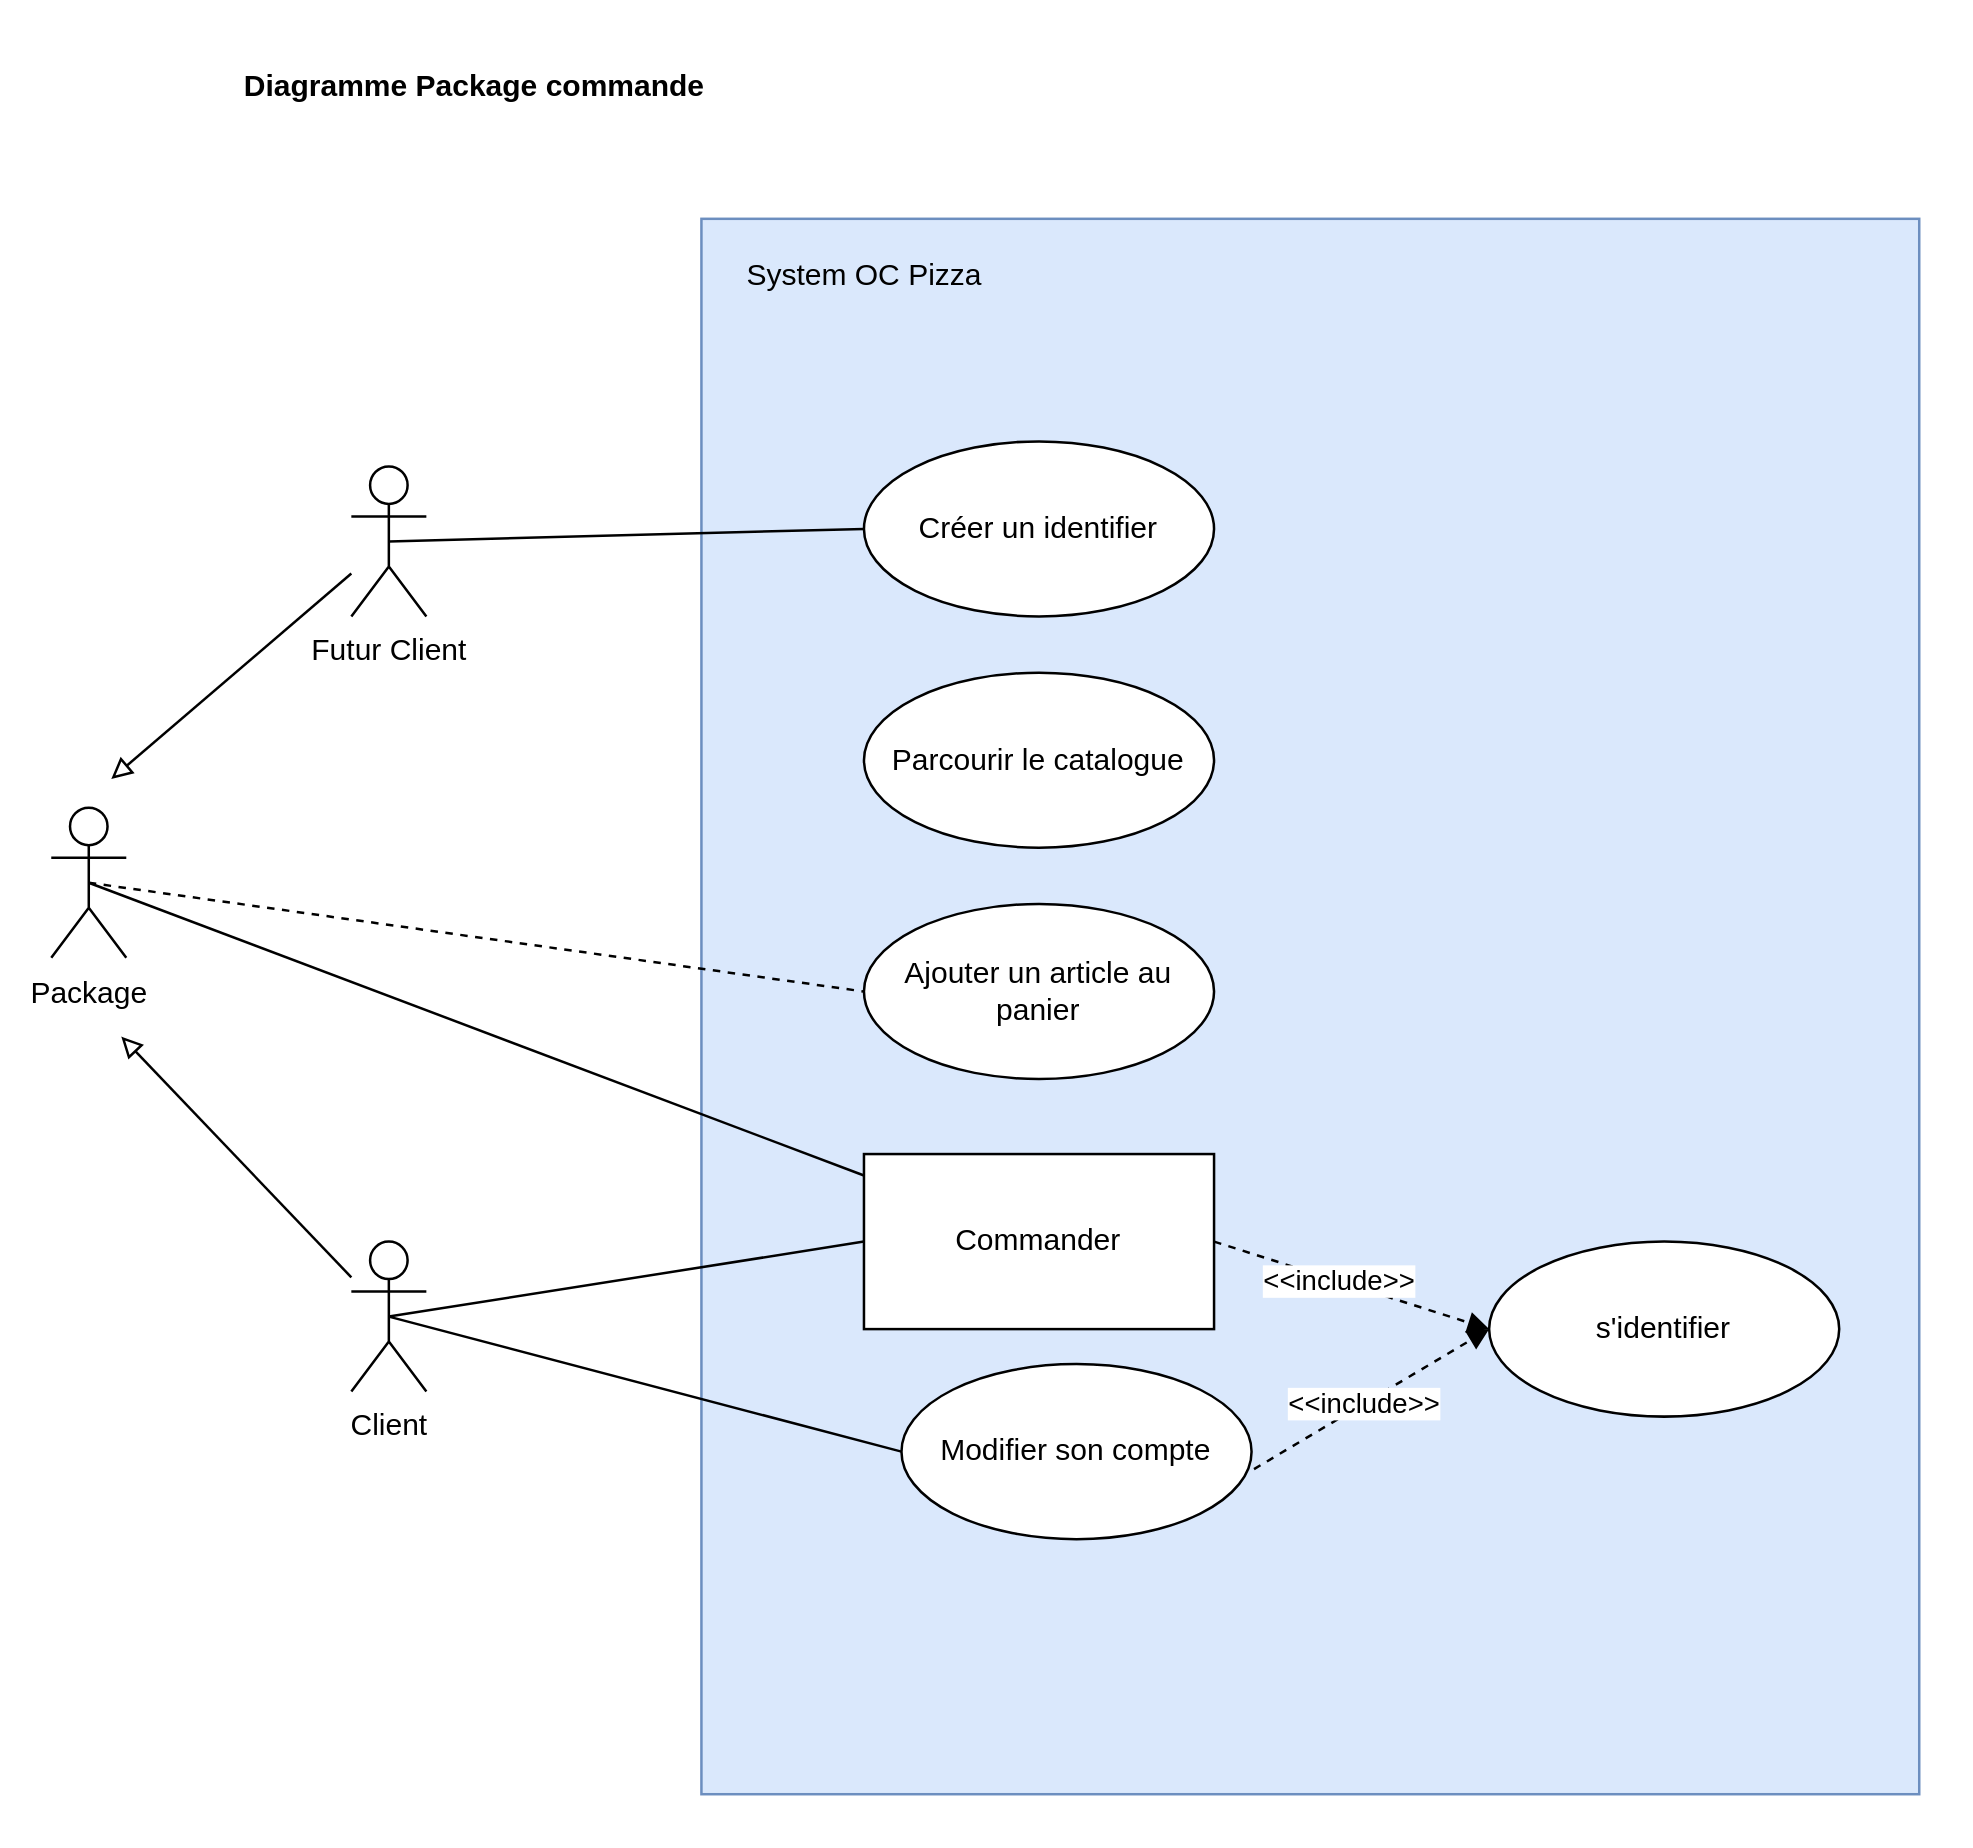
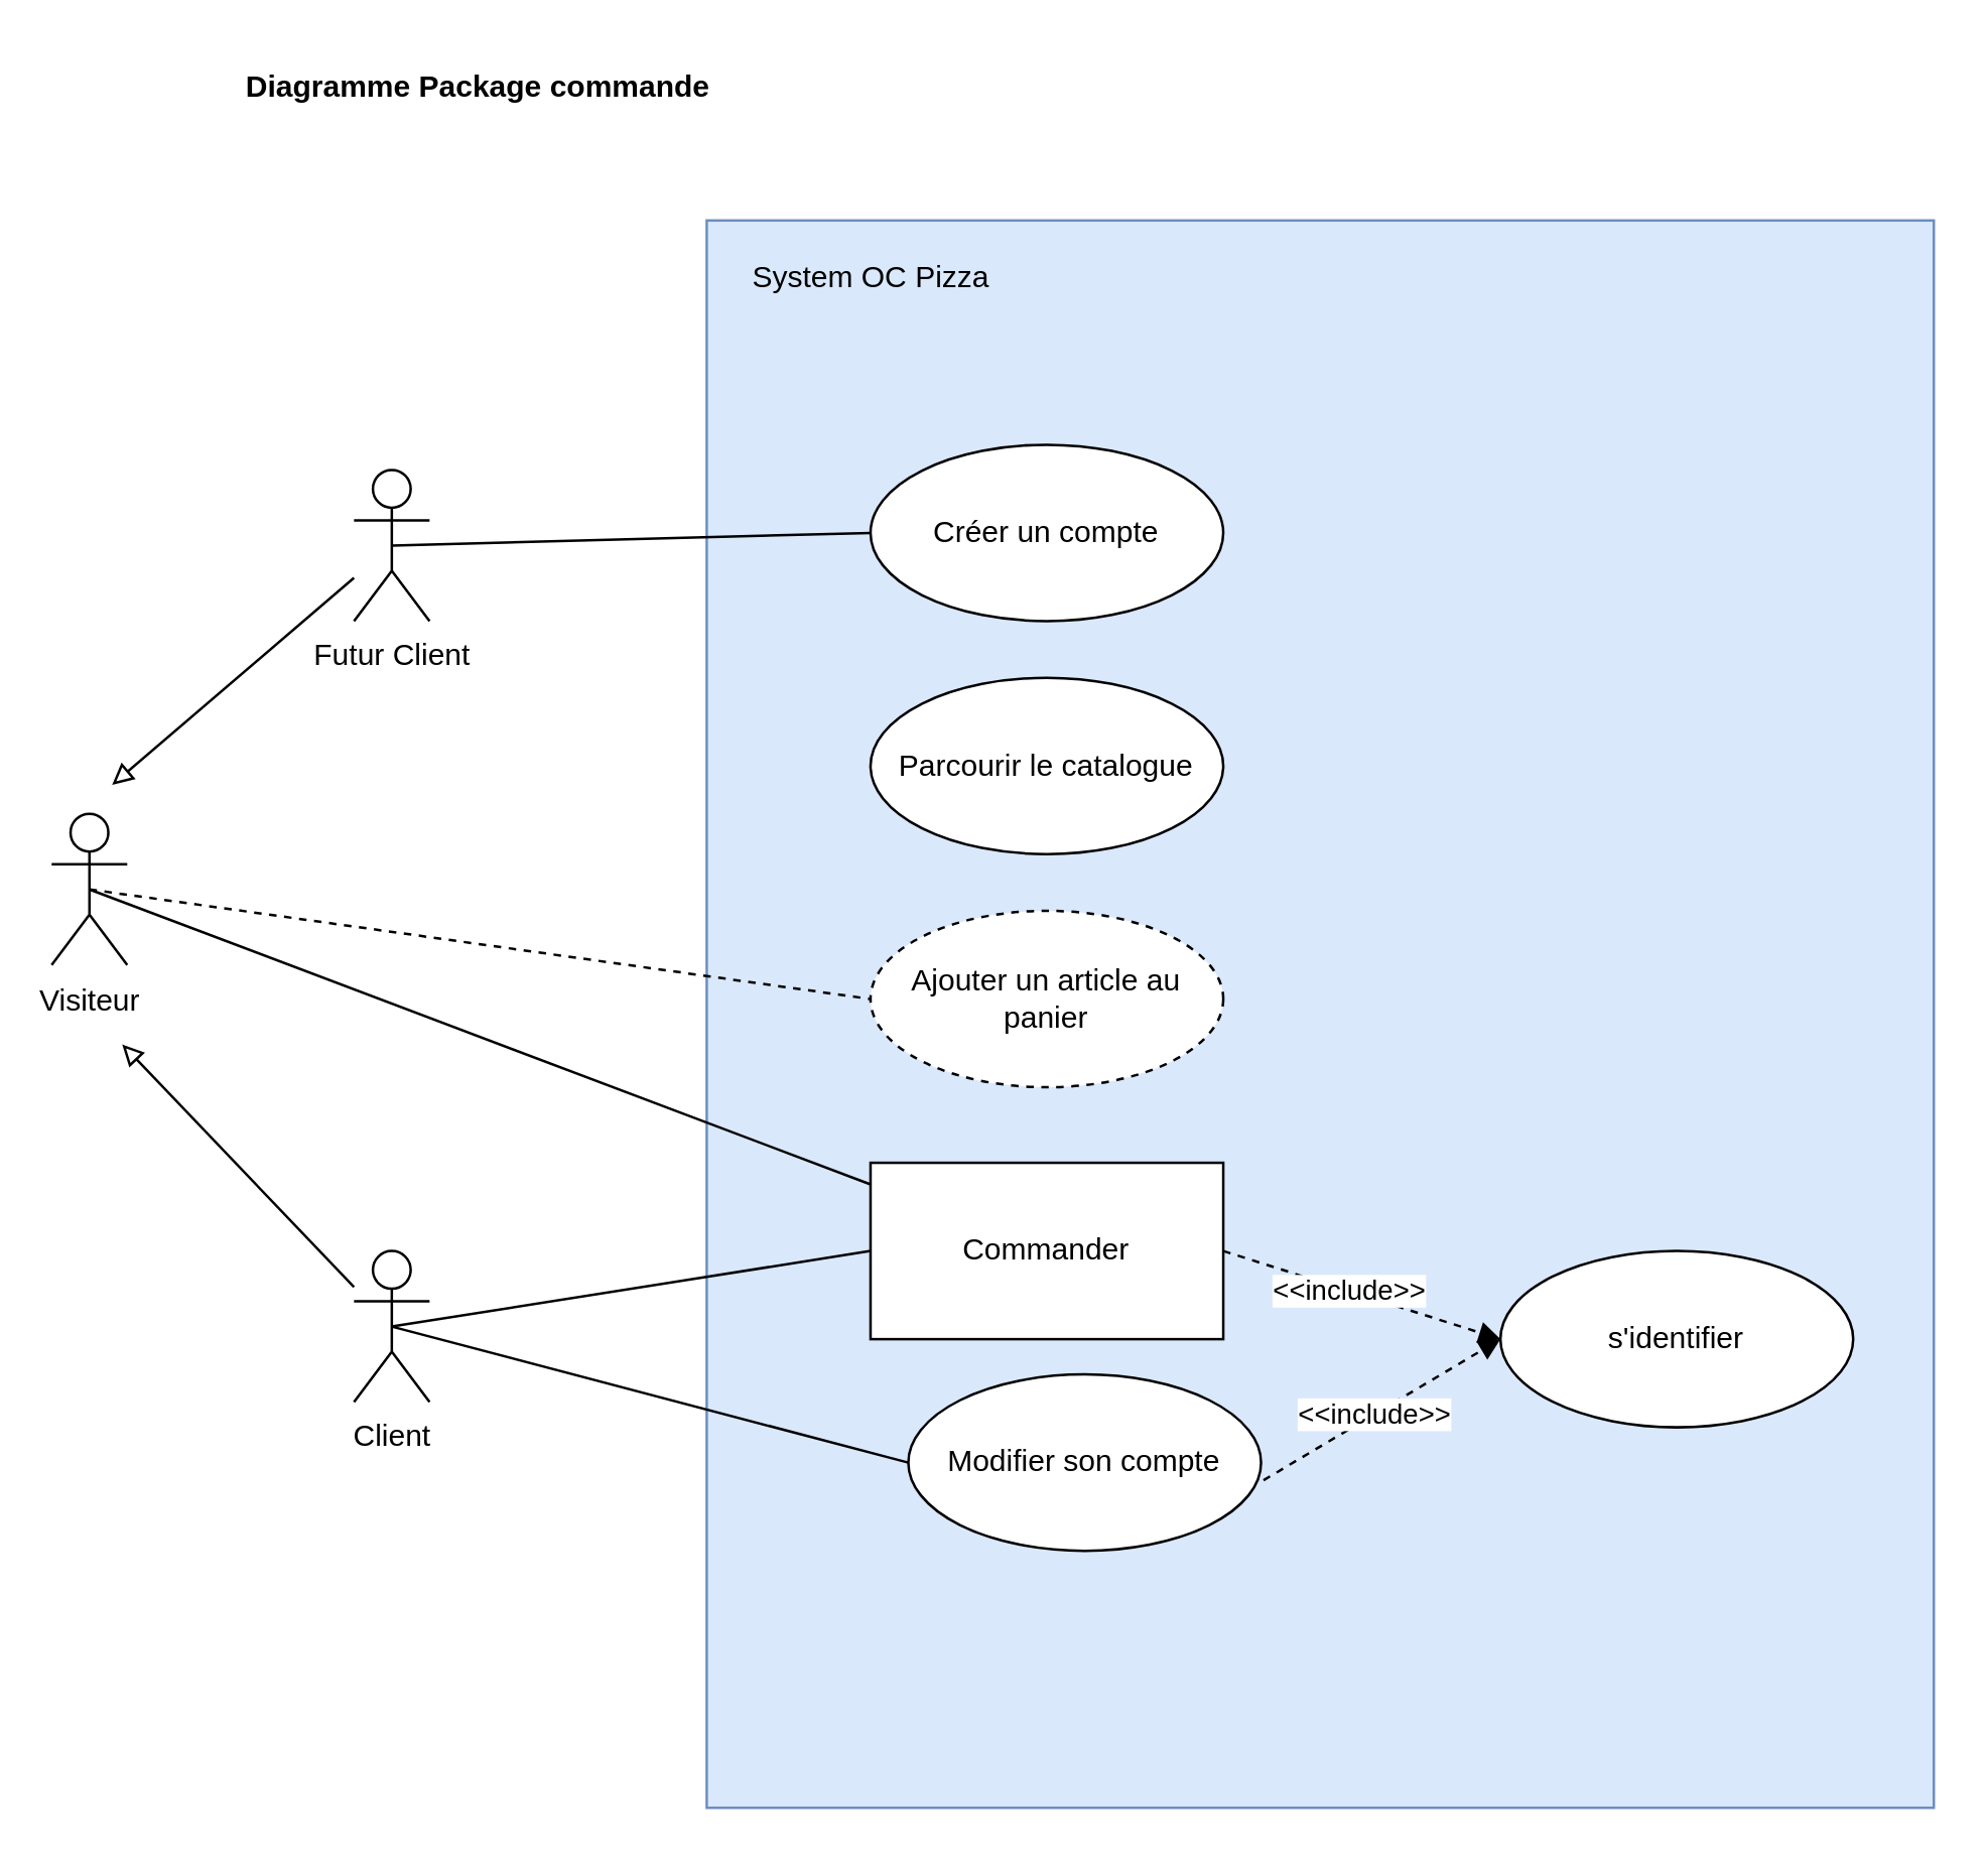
  <mxCell id="0" />
  <mxCell id="1" parent="0" />
  <mxCell id="2" value="" style="rounded=0;whiteSpace=wrap;html=1;fillColor=#dae8fc;strokeColor=#6c8ebf;" parent="1" vertex="1"><mxGeometry x="280" y="87" width="487" height="630" as="geometry" /></mxCell>
- <mxCell id="3" value="Package" style="shape=umlActor;verticalLabelPosition=bottom;labelBackgroundColor=#ffffff;verticalAlign=top;html=1;" parent="1" vertex="1"><mxGeometry x="20" y="322.5" width="30" height="60" as="geometry" /></mxCell>
+ <mxCell id="3" value="Visiteur" style="shape=umlActor;verticalLabelPosition=bottom;labelBackgroundColor=#ffffff;verticalAlign=top;html=1;" parent="1" vertex="1"><mxGeometry x="20" y="322.5" width="30" height="60" as="geometry" /></mxCell>
  <mxCell id="4" style="edgeStyle=none;rounded=0;orthogonalLoop=1;jettySize=auto;html=1;endArrow=block;endFill=0;" parent="1" source="5" edge="1"><mxGeometry relative="1" as="geometry"><mxPoint x="48" y="414" as="targetPoint" /></mxGeometry></mxCell>
  <mxCell id="5" value="Client" style="shape=umlActor;verticalLabelPosition=bottom;labelBackgroundColor=#ffffff;verticalAlign=top;html=1;" parent="1" vertex="1"><mxGeometry x="140" y="496" width="30" height="60" as="geometry" /></mxCell>
- <mxCell id="6" value="Créer un identifier" style="ellipse;whiteSpace=wrap;html=1;" parent="1" vertex="1"><mxGeometry x="345" y="176" width="140" height="70" as="geometry" /></mxCell>
+ <mxCell id="6" value="Créer un compte" style="ellipse;whiteSpace=wrap;html=1;" parent="1" vertex="1"><mxGeometry x="345" y="176" width="140" height="70" as="geometry" /></mxCell>
  <mxCell id="7" value="Parcourir le catalogue" style="ellipse;whiteSpace=wrap;html=1;" parent="1" vertex="1"><mxGeometry x="345" y="268.5" width="140" height="70" as="geometry" /></mxCell>
- <mxCell id="8" value="Ajouter un article au panier" style="ellipse;whiteSpace=wrap;html=1;" parent="1" vertex="1"><mxGeometry x="345" y="361" width="140" height="70" as="geometry" /></mxCell>
+ <mxCell id="8" value="Ajouter un article au panier" style="ellipse;whiteSpace=wrap;html=1;dashed=1;" parent="1" vertex="1"><mxGeometry x="345" y="361" width="140" height="70" as="geometry" /></mxCell>
  <mxCell id="9" value="Commander" style="whiteSpace=wrap;html=1;rounded=0;" parent="1" vertex="1"><mxGeometry x="345" y="461" width="140" height="70" as="geometry" /></mxCell>
  <mxCell id="10" value="Modifier son compte" style="ellipse;whiteSpace=wrap;html=1;" parent="1" vertex="1"><mxGeometry x="360" y="545" width="140" height="70" as="geometry" /></mxCell>
  <mxCell id="11" value="" style="endArrow=none;html=1;entryX=0;entryY=0.5;entryDx=0;entryDy=0;exitX=0.5;exitY=0.5;exitDx=0;exitDy=0;exitPerimeter=0;" parent="1" source="21" target="6" edge="1"><mxGeometry width="50" height="50" relative="1" as="geometry"><mxPoint x="140.286" y="209.286" as="sourcePoint" /><mxPoint x="85" y="681" as="targetPoint" /></mxGeometry></mxCell>
  <mxCell id="12" value="" style="endArrow=none;html=1;exitX=0.5;exitY=0.5;exitDx=0;exitDy=0;exitPerimeter=0;" parent="1" source="3" target="9" edge="1"><mxGeometry width="50" height="50" relative="1" as="geometry"><mxPoint x="35" y="731" as="sourcePoint" /><mxPoint x="85" y="681" as="targetPoint" /></mxGeometry></mxCell>
  <mxCell id="13" value="" style="endArrow=none;html=1;entryX=0;entryY=0.5;entryDx=0;entryDy=0;exitX=0.5;exitY=0.5;exitDx=0;exitDy=0;exitPerimeter=0;dashed=1;" parent="1" source="3" target="8" edge="1"><mxGeometry width="50" height="50" relative="1" as="geometry"><mxPoint x="35" y="731" as="sourcePoint" /><mxPoint x="85" y="681" as="targetPoint" /></mxGeometry></mxCell>
  <mxCell id="14" value="" style="endArrow=none;html=1;entryX=0;entryY=0.5;entryDx=0;entryDy=0;exitX=0.5;exitY=0.5;exitDx=0;exitDy=0;exitPerimeter=0;" parent="1" source="5" target="9" edge="1"><mxGeometry width="50" height="50" relative="1" as="geometry"><mxPoint x="35" y="731" as="sourcePoint" /><mxPoint x="85" y="681" as="targetPoint" /></mxGeometry></mxCell>
  <mxCell id="15" value="" style="endArrow=none;html=1;entryX=0;entryY=0.5;entryDx=0;entryDy=0;exitX=0.5;exitY=0.5;exitDx=0;exitDy=0;exitPerimeter=0;" parent="1" source="5" target="10" edge="1"><mxGeometry width="50" height="50" relative="1" as="geometry"><mxPoint x="35" y="731" as="sourcePoint" /><mxPoint x="85" y="681" as="targetPoint" /></mxGeometry></mxCell>
  <mxCell id="16" value="s'identifier" style="ellipse;whiteSpace=wrap;html=1;" parent="1" vertex="1"><mxGeometry x="595" y="496" width="140" height="70" as="geometry" /></mxCell>
  <mxCell id="17" value="&amp;lt;&amp;lt;include&amp;gt;&amp;gt;" style="html=1;verticalAlign=bottom;endArrow=block;dashed=1;entryX=0;entryY=0.5;entryDx=0;entryDy=0;exitX=1;exitY=0.5;exitDx=0;exitDy=0;" parent="1" source="9" target="16" edge="1"><mxGeometry x="-0.044" y="-9" width="80" relative="1" as="geometry"><mxPoint x="35" y="701" as="sourcePoint" /><mxPoint x="115" y="701" as="targetPoint" /><mxPoint as="offset" /></mxGeometry></mxCell>
  <mxCell id="18" value="&amp;lt;&amp;lt;include&amp;gt;&amp;gt;" style="html=1;verticalAlign=bottom;endArrow=block;dashed=1;entryX=0;entryY=0.5;entryDx=0;entryDy=0;exitX=1.007;exitY=0.6;exitDx=0;exitDy=0;exitPerimeter=0;" parent="1" source="10" target="16" edge="1"><mxGeometry x="-0.168" y="-8" width="80" relative="1" as="geometry"><mxPoint x="35" y="701" as="sourcePoint" /><mxPoint x="115" y="701" as="targetPoint" /><mxPoint as="offset" /></mxGeometry></mxCell>
  <mxCell id="19" value="System OC Pizza" style="text;html=1;strokeColor=none;fillColor=none;align=center;verticalAlign=middle;whiteSpace=wrap;rounded=0;" parent="1" vertex="1"><mxGeometry x="287.5" y="100" width="115" height="20" as="geometry" /></mxCell>
  <mxCell id="20" style="rounded=0;orthogonalLoop=1;jettySize=auto;html=1;endArrow=block;endFill=0;" edge="1" parent="1" source="21"><mxGeometry relative="1" as="geometry"><mxPoint x="44" y="311" as="targetPoint" /></mxGeometry></mxCell>
  <mxCell id="21" value="Futur Client" style="shape=umlActor;verticalLabelPosition=bottom;labelBackgroundColor=#ffffff;verticalAlign=top;html=1;" vertex="1" parent="1"><mxGeometry x="140" y="186" width="30" height="60" as="geometry" /></mxCell>
  <mxCell id="22" value="Diagramme Package commande" style="text;align=left;fontStyle=1;verticalAlign=middle;spacingLeft=3;spacingRight=3;strokeColor=none;rotatable=0;points=[[0,0.5],[1,0.5]];portConstraint=eastwest;" vertex="1" parent="1"><mxGeometry x="92.5" y="20.5" width="188" height="26" as="geometry" /></mxCell>
